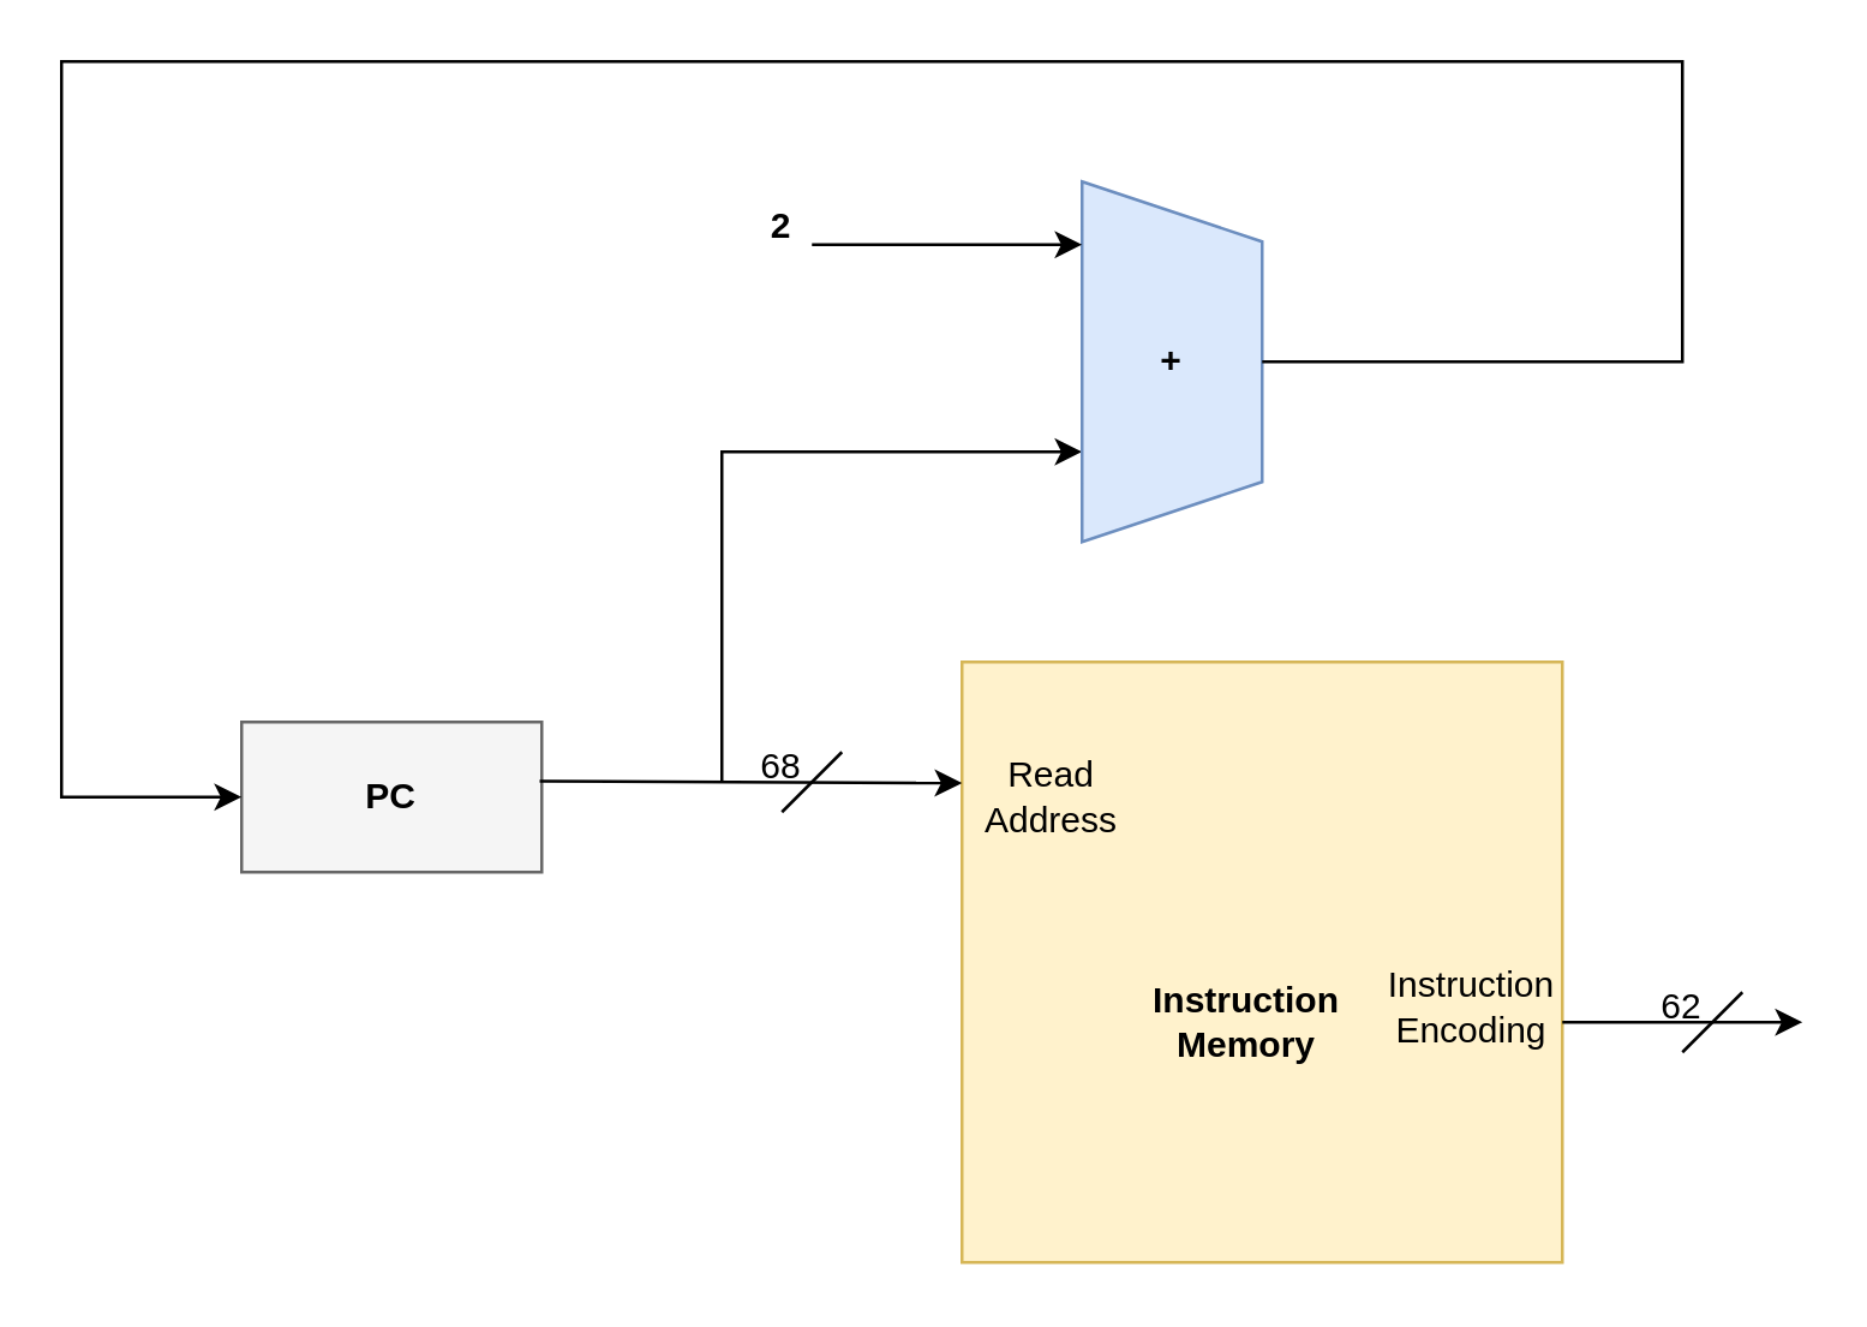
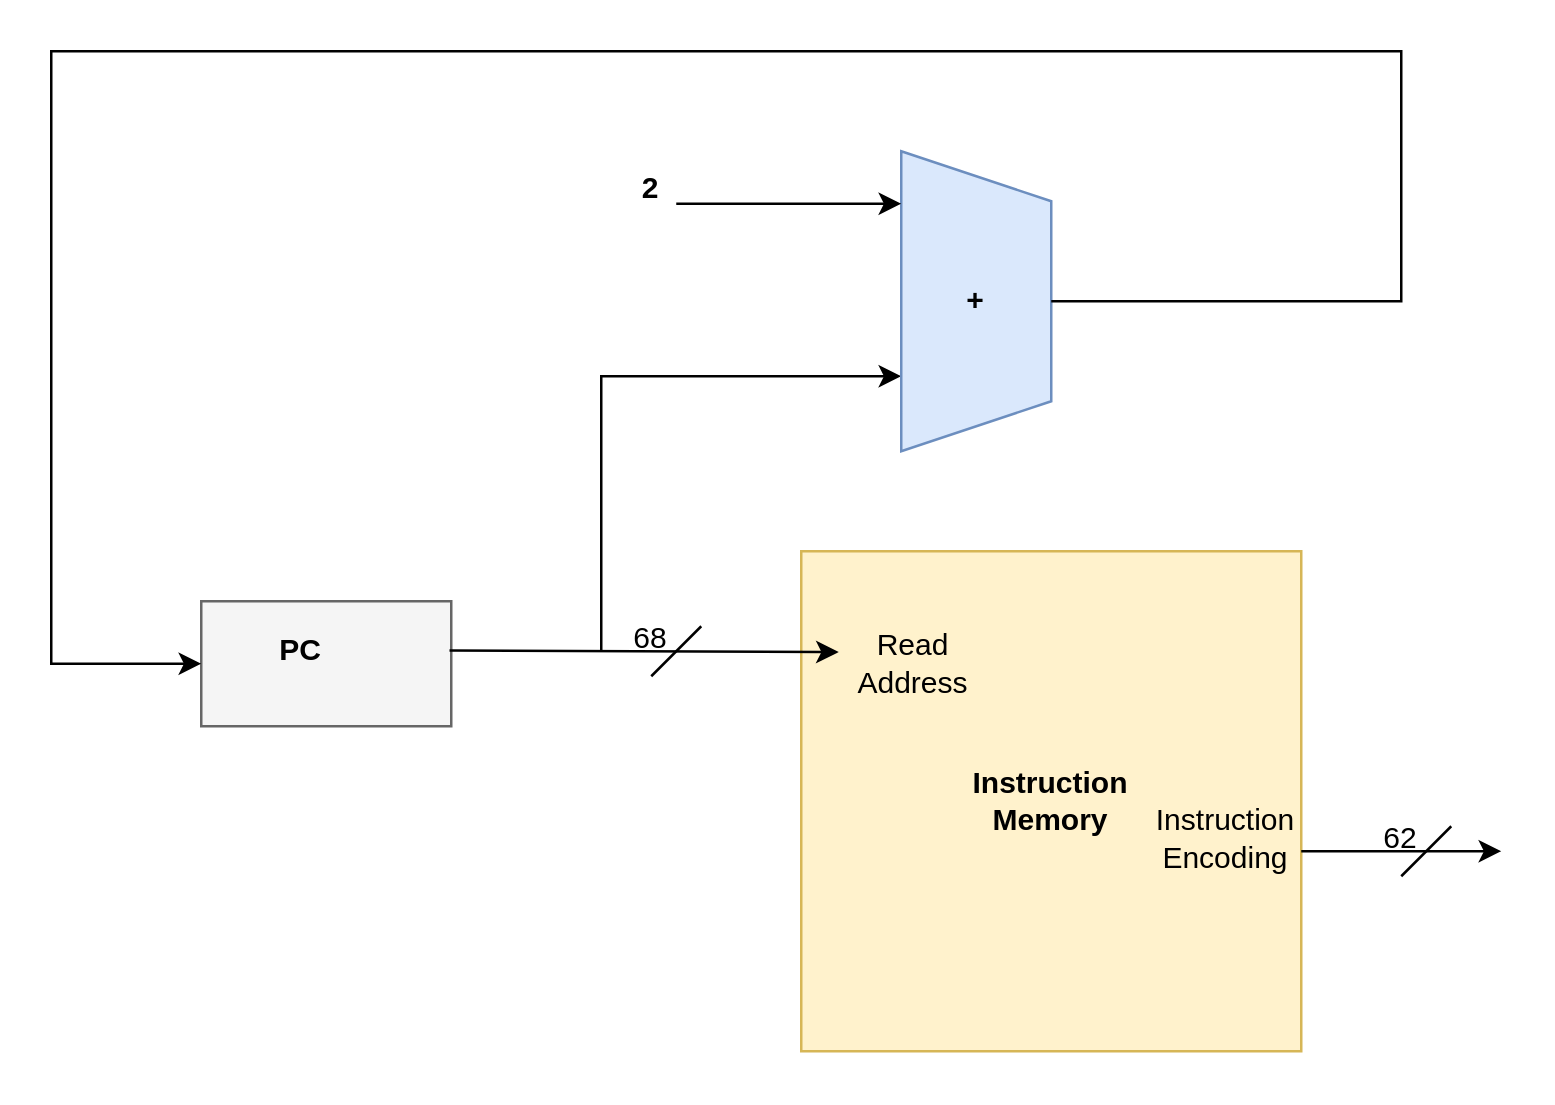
  <mxCell id="0" />
  <mxCell id="1" parent="0" />
  <mxCell id="2" value="" style="rounded=0;whiteSpace=wrap;html=1;fillColor=#fff2cc;strokeColor=#d6b656;" vertex="1" parent="1"><mxGeometry x="320" y="220" width="200" height="200" as="geometry" /></mxCell>
- <mxCell id="3" value="&lt;b&gt;Instruction Memory&lt;/b&gt;" style="text;html=1;strokeColor=none;fillColor=none;align=center;verticalAlign=middle;whiteSpace=wrap;rounded=0;" vertex="1" parent="1"><mxGeometry x="385" y="325" width="60" height="30" as="geometry" /></mxCell>
+ <mxCell id="3" value="&lt;b&gt;Instruction Memory&lt;/b&gt;" style="text;html=1;strokeColor=none;fillColor=none;align=center;verticalAlign=middle;whiteSpace=wrap;rounded=0;" vertex="1" parent="1"><mxGeometry x="390" y="305" width="60" height="30" as="geometry" /></mxCell>
  <mxCell id="4" value="" style="rounded=0;whiteSpace=wrap;html=1;fillColor=#f5f5f5;strokeColor=#666666;fontColor=#333333;" vertex="1" parent="1"><mxGeometry x="80" y="240" width="100" height="50" as="geometry" /></mxCell>
- <mxCell id="5" value="&lt;b&gt;PC&lt;/b&gt;" style="text;html=1;strokeColor=none;fillColor=none;align=center;verticalAlign=middle;whiteSpace=wrap;rounded=0;" vertex="1" parent="1"><mxGeometry x="100" y="250" width="60" height="30" as="geometry" /></mxCell>
- <mxCell id="6" value="Read Address" style="text;html=1;strokeColor=none;fillColor=none;align=center;verticalAlign=middle;whiteSpace=wrap;rounded=0;" vertex="1" parent="1"><mxGeometry x="320" y="250" width="60" height="30" as="geometry" /></mxCell>
+ <mxCell id="5" value="&lt;b&gt;PC&lt;/b&gt;" style="text;html=1;strokeColor=none;fillColor=none;align=center;verticalAlign=middle;whiteSpace=wrap;rounded=0;" vertex="1" parent="1"><mxGeometry x="90" y="245" width="60" height="30" as="geometry" /></mxCell>
+ <mxCell id="6" value="Read Address" style="text;html=1;strokeColor=none;fillColor=none;align=center;verticalAlign=middle;whiteSpace=wrap;rounded=0;" vertex="1" parent="1"><mxGeometry x="335" y="250" width="60" height="30" as="geometry" /></mxCell>
  <mxCell id="7" value="Instruction Encoding" style="text;html=1;strokeColor=none;fillColor=none;align=center;verticalAlign=middle;whiteSpace=wrap;rounded=0;" vertex="1" parent="1"><mxGeometry x="460" y="320" width="60" height="30" as="geometry" /></mxCell>
  <mxCell id="8" value="" style="endArrow=classic;html=1;rounded=0;" edge="1" parent="1"><mxGeometry width="50" height="50" relative="1" as="geometry"><mxPoint x="520" y="340" as="sourcePoint" /><mxPoint x="600" y="340" as="targetPoint" /></mxGeometry></mxCell>
  <mxCell id="9" value="" style="endArrow=none;html=1;rounded=0;" edge="1" parent="1"><mxGeometry width="50" height="50" relative="1" as="geometry"><mxPoint x="560" y="350" as="sourcePoint" /><mxPoint x="580" y="330" as="targetPoint" /></mxGeometry></mxCell>
  <mxCell id="10" value="62" style="text;html=1;strokeColor=none;fillColor=none;align=center;verticalAlign=middle;whiteSpace=wrap;rounded=0;" vertex="1" parent="1"><mxGeometry x="530" y="320" width="60" height="30" as="geometry" /></mxCell>
  <mxCell id="11" value="" style="endArrow=classic;html=1;rounded=0;entryX=0.75;entryY=1;entryDx=0;entryDy=0;" edge="1" parent="1" target="13"><mxGeometry width="50" height="50" relative="1" as="geometry"><mxPoint x="240" y="260" as="sourcePoint" /><mxPoint x="240" y="140" as="targetPoint" /><Array as="points"><mxPoint x="240" y="150" /></Array></mxGeometry></mxCell>
  <mxCell id="12" value="" style="endArrow=classic;html=1;rounded=0;exitX=0.993;exitY=0.393;exitDx=0;exitDy=0;exitPerimeter=0;entryX=0;entryY=0.345;entryDx=0;entryDy=0;entryPerimeter=0;" edge="1" parent="1" source="4" target="6"><mxGeometry width="50" height="50" relative="1" as="geometry"><mxPoint x="270" y="270" as="sourcePoint" /><mxPoint x="320" y="220" as="targetPoint" /></mxGeometry></mxCell>
  <mxCell id="13" value="&lt;b&gt;+&lt;/b&gt;" style="shape=trapezoid;perimeter=trapezoidPerimeter;whiteSpace=wrap;html=1;fixedSize=1;direction=south;fillColor=#dae8fc;strokeColor=#6c8ebf;" vertex="1" parent="1"><mxGeometry x="360" y="60" width="60" height="120" as="geometry" /></mxCell>
  <mxCell id="14" value="" style="endArrow=classic;html=1;rounded=0;" edge="1" parent="1"><mxGeometry width="50" height="50" relative="1" as="geometry"><mxPoint x="270" y="81" as="sourcePoint" /><mxPoint x="360" y="81" as="targetPoint" /></mxGeometry></mxCell>
  <mxCell id="15" value="&lt;b&gt;2&lt;/b&gt;" style="text;html=1;strokeColor=none;fillColor=none;align=center;verticalAlign=middle;whiteSpace=wrap;rounded=0;" vertex="1" parent="1"><mxGeometry x="230" y="60" width="60" height="30" as="geometry" /></mxCell>
  <mxCell id="16" value="" style="endArrow=classic;html=1;rounded=0;exitX=0.5;exitY=0;exitDx=0;exitDy=0;entryX=0;entryY=0.5;entryDx=0;entryDy=0;" edge="1" parent="1" source="13" target="4"><mxGeometry width="50" height="50" relative="1" as="geometry"><mxPoint x="450" y="120" as="sourcePoint" /><mxPoint x="500" y="70" as="targetPoint" /><Array as="points"><mxPoint x="560" y="120" /><mxPoint x="560" y="20" /><mxPoint x="80" y="20" /><mxPoint x="20" y="20" /><mxPoint x="20" y="265" /></Array></mxGeometry></mxCell>
  <mxCell id="17" value="" style="endArrow=none;html=1;rounded=0;" edge="1" parent="1"><mxGeometry width="50" height="50" relative="1" as="geometry"><mxPoint x="260" y="270" as="sourcePoint" /><mxPoint x="280" y="250" as="targetPoint" /></mxGeometry></mxCell>
  <mxCell id="18" value="68" style="text;html=1;strokeColor=none;fillColor=none;align=center;verticalAlign=middle;whiteSpace=wrap;rounded=0;" vertex="1" parent="1"><mxGeometry x="230" y="240" width="60" height="30" as="geometry" /></mxCell>
